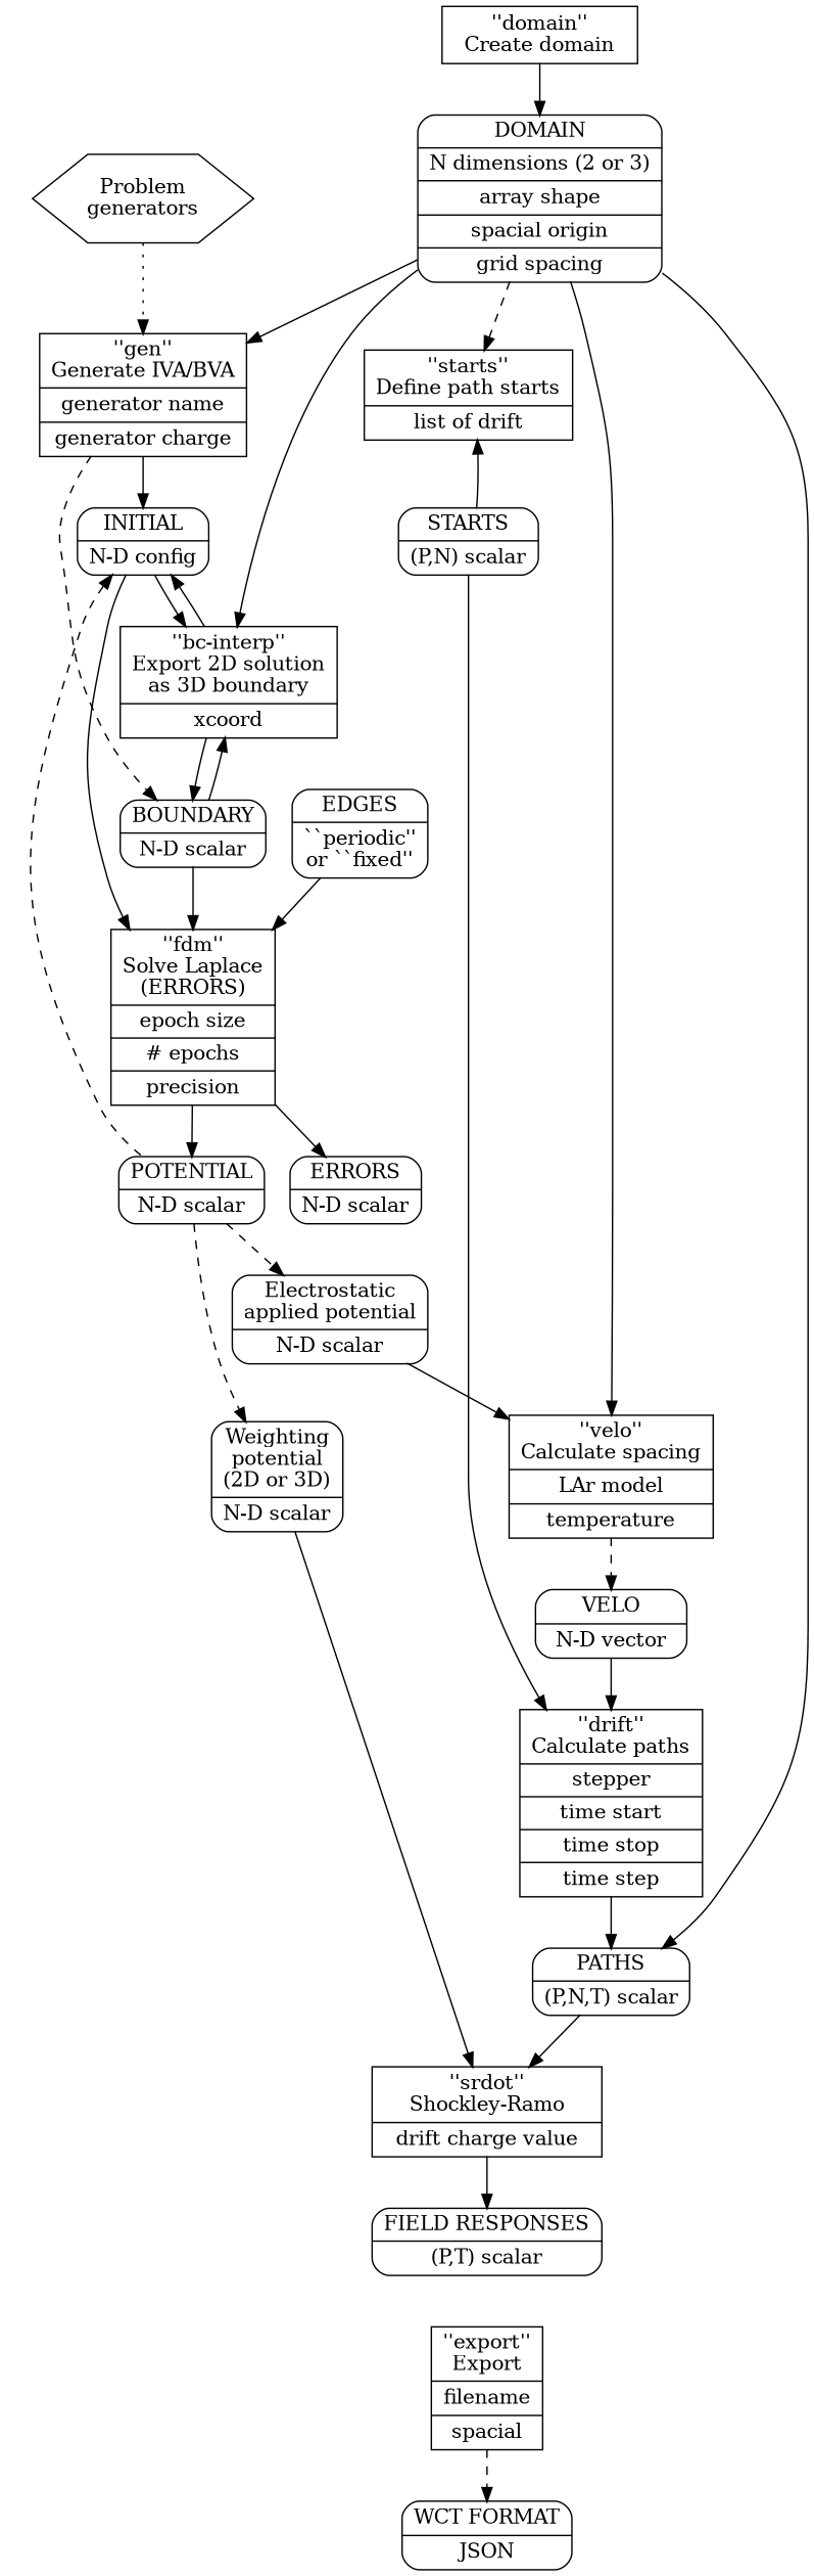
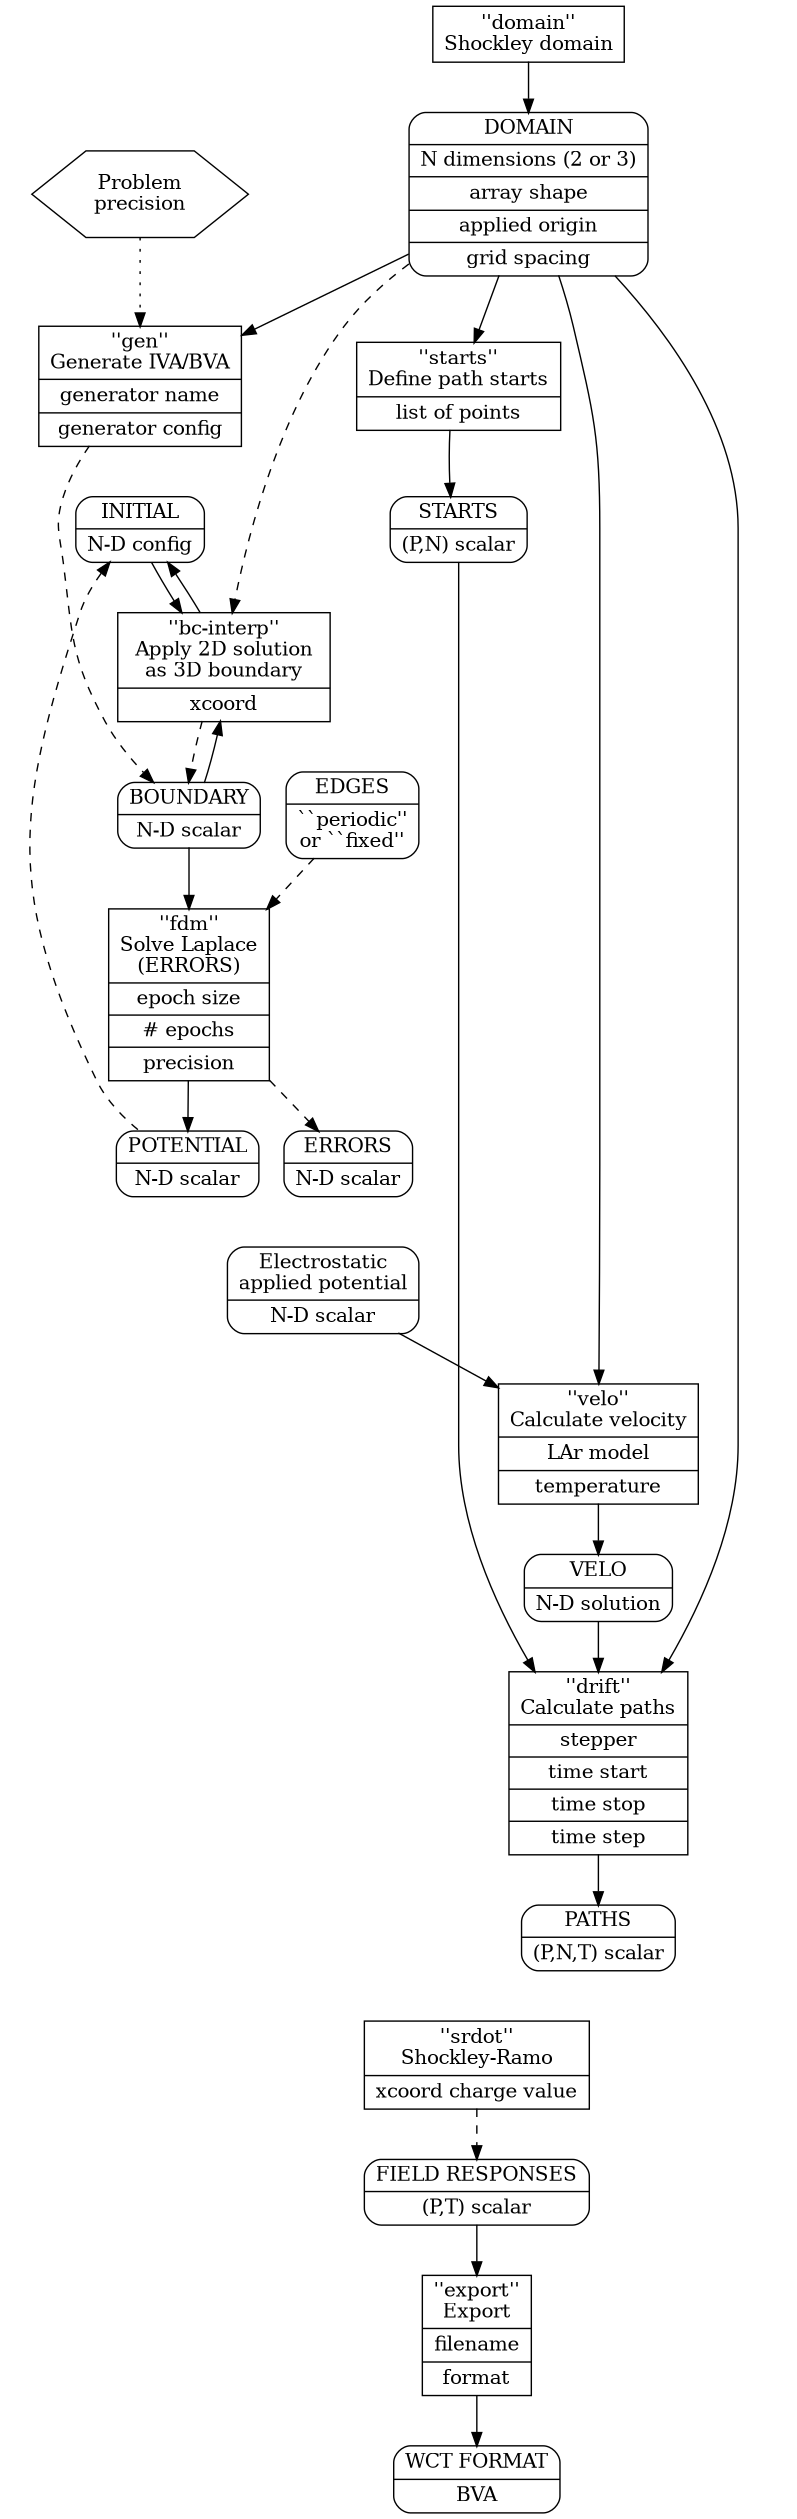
  digraph {
    node [shape=Mrecord]
-   n1 [label="Problem\ngenerators" shape=hexagon]
-   n2 [label="{''gen''\nGenerate IVA/BVA|generator name|generator charge}" shape=record]
+   n1 [label="Problem\nprecision" shape=hexagon]
+   n2 [label="{''gen''\nGenerate IVA/BVA|generator name|generator config}" shape=record]
    n3 [label="{INITIAL|N-D config}"]
    n4 [label="{BOUNDARY|N-D scalar}"]
-   n5 [label="''domain''\nCreate domain" shape=record]
-   n6 [label="{DOMAIN|N dimensions (2 or 3)|array shape|spacial origin|grid spacing}"]
-   n7 [label="{''velo''\nCalculate spacing|LAr model|temperature}" shape=record]
-   n8 [label="{''starts''\nDefine path starts|list of drift}" shape=record]
+   n5 [label="''domain''\nShockley domain" shape=record]
+   n6 [label="{DOMAIN|N dimensions (2 or 3)|array shape|applied origin|grid spacing}"]
+   n7 [label="{''velo''\nCalculate velocity|LAr model|temperature}" shape=record]
+   n8 [label="{''starts''\nDefine path starts|list of points}" shape=record]
    n9 [label="{''drift''\nCalculate paths|stepper|time start|time stop|time step}" shape=record]
-   n10 [label="{''bc-interp''\nExport 2D solution\nas 3D boundary|xcoord}" shape=record]
+   n10 [label="{''bc-interp''\nApply 2D solution\nas 3D boundary|xcoord}" shape=record]
    n11 [label="{''fdm''\nSolve Laplace\n(ERRORS)|epoch size|# epochs|precision}" shape=record]
    n12 [label="{POTENTIAL|N-D scalar}"]
    n13 [label="{ERRORS|N-D scalar}"]
    n14 [label="{Electrostatic\napplied potential|N-D scalar}"]
-   n15 [label="{Weighting\npotential\n(2D or 3D)|N-D scalar}"]
-   n16 [label="{VELO|N-D vector}"]
+   n16 [label="{VELO|N-D solution}"]
    n17 [label="{STARTS|(P,N) scalar}"]
    n18 [label="{PATHS|(P,N,T) scalar}"]
-   n19 [label="{''srdot''\nShockley-Ramo|drift charge value}" shape=record]
+   n19 [label="{''srdot''\nShockley-Ramo|xcoord charge value}" shape=record]
    n20 [label="{FIELD RESPONSES|(P,T) scalar}"]
-   n21 [label="{''export''\nExport|filename|spacial}" shape=record]
-   n22 [label="{WCT FORMAT|JSON}"]
+   n21 [label="{''export''\nExport|filename|format}" shape=record]
+   n22 [label="{WCT FORMAT|BVA}"]
    n23 [label="{EDGES|``periodic''\nor ``fixed''}"]
    n1 -> n2 [style=dotted]
-   n2 -> n3
    n2 -> n4 [style=dashed]
    n3 -> n10
-   n3 -> n11
    n3 -> n12 [dir=back style=dashed]
    n4 -> n10
    n4 -> n11
    n5 -> n6
    n6 -> n2
    n6 -> n7
-   n6 -> n8 [style=dashed]
-   n6 -> n18
-   n6 -> n10
-   n7 -> n16 [style=dashed]
-   n17 -> n8
+   n6 -> n8
+   n6 -> n9
+   n6 -> n10 [style=dashed]
+   n7 -> n16
+   n8 -> n17
    n9 -> n18
    n10 -> n3
-   n10 -> n4
+   n10 -> n4 [style=dashed]
    n11 -> n12
-   n11 -> n13
-   n12 -> n14 [style=dashed]
-   n12 -> n15 [style=dashed]
+   n11 -> n13 [style=dashed]
    n14 -> n7
-   n15 -> n19
    n16 -> n9
    n17 -> n9
-   n18 -> n19
-   n19 -> n20
-   n21 -> n22 [style=dashed]
-   n23 -> n11
+   n19 -> n20 [style=dashed]
+   n20 -> n21
+   n21 -> n22
+   n23 -> n11 [style=dashed]
  }
